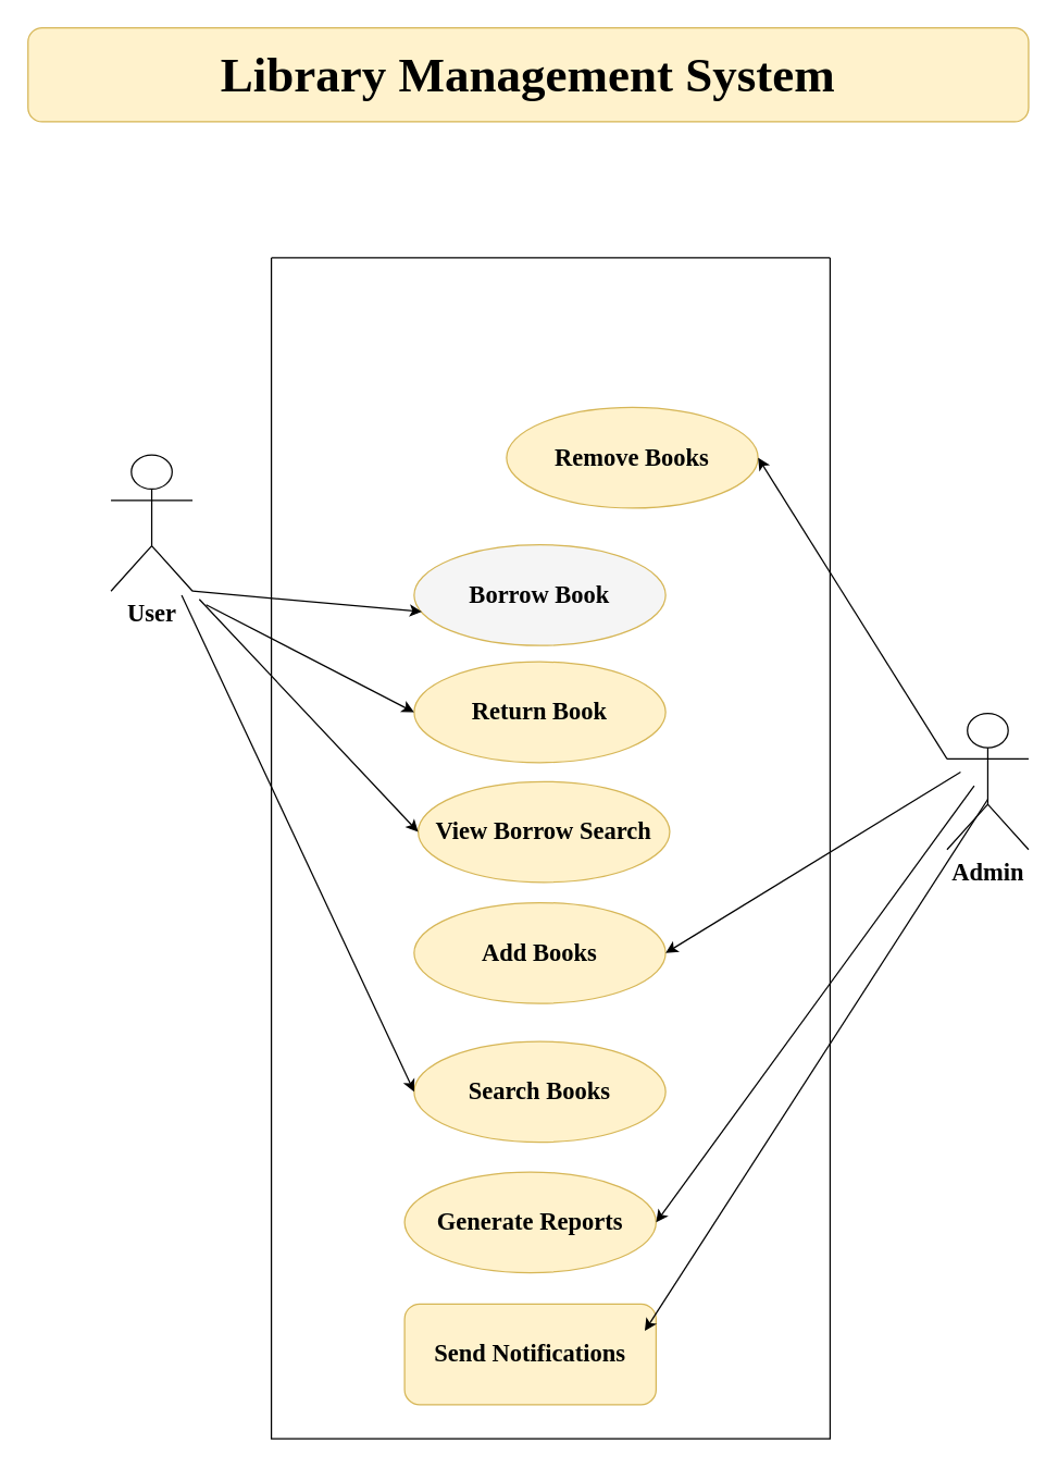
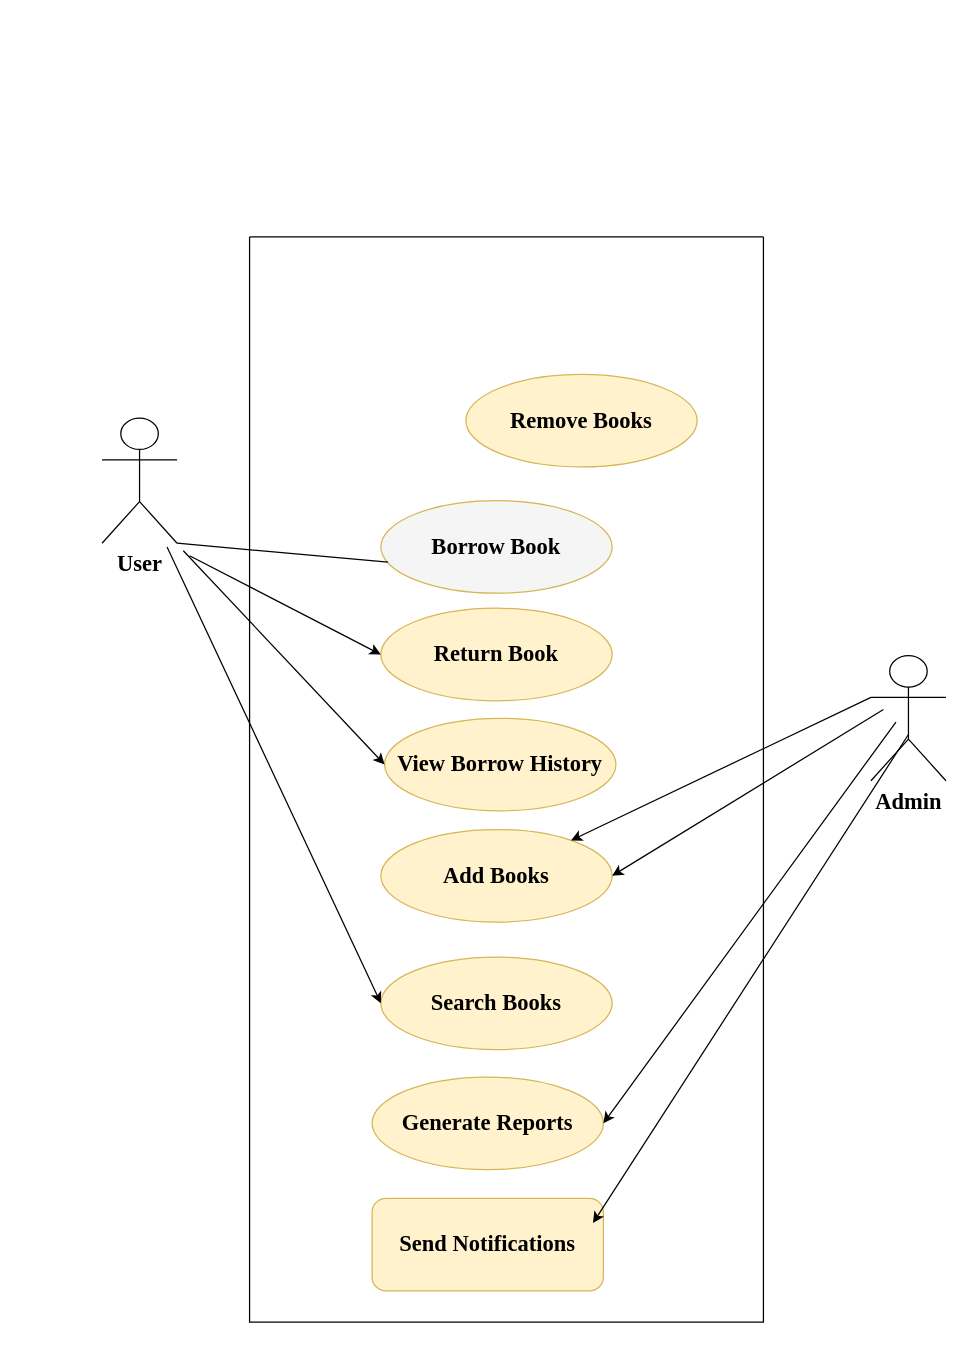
  <mxCell id="0" />
  <mxCell id="1" parent="0" />
  <mxCell id="2" value="User" style="shape=umlActor;verticalLabelPosition=bottom;verticalAlign=top;html=1;outlineConnect=0;fontFamily=Times New Roman;fontStyle=1;fontSize=18;" vertex="1" parent="1"><mxGeometry x="81" y="334" width="60" height="100" as="geometry" /></mxCell>
  <mxCell id="3" value="Admin" style="shape=umlActor;verticalLabelPosition=bottom;verticalAlign=top;html=1;outlineConnect=0;fontFamily=Times New Roman;fontStyle=1;fontSize=18;" vertex="1" parent="1"><mxGeometry x="696" y="524" width="60" height="100" as="geometry" /></mxCell>
  <mxCell id="4" value="" style="swimlane;startSize=0;fontFamily=Times New Roman;fontStyle=1;fontSize=18;" vertex="1" parent="1"><mxGeometry x="199" y="189" width="411" height="868" as="geometry" /></mxCell>
  <mxCell id="5" value="Search Books" style="ellipse;whiteSpace=wrap;html=1;fontFamily=Times New Roman;fontStyle=1;fontSize=18;fillColor=#fff2cc;strokeColor=#d6b656;" vertex="1" parent="4"><mxGeometry x="105" y="576" width="185" height="74" as="geometry" /></mxCell>
  <mxCell id="6" value="Borrow Book" style="ellipse;whiteSpace=wrap;html=1;fontFamily=Times New Roman;fontStyle=1;fontSize=18;fillColor=#f5f5f5;strokeColor=#d6b656;" vertex="1" parent="4"><mxGeometry x="105" y="211" width="185" height="74" as="geometry" /></mxCell>
  <mxCell id="7" value="Return Book" style="ellipse;whiteSpace=wrap;html=1;fontFamily=Times New Roman;fontStyle=1;fontSize=18;fillColor=#fff2cc;strokeColor=#d6b656;" vertex="1" parent="4"><mxGeometry x="105" y="297" width="185" height="74" as="geometry" /></mxCell>
- <mxCell id="8" value="View Borrow Search" style="ellipse;whiteSpace=wrap;html=1;fontFamily=Times New Roman;fontStyle=1;fontSize=18;fillColor=#fff2cc;strokeColor=#d6b656;" vertex="1" parent="4"><mxGeometry x="108" y="385" width="185" height="74" as="geometry" /></mxCell>
+ <mxCell id="8" value="View Borrow History" style="ellipse;whiteSpace=wrap;html=1;fontFamily=Times New Roman;fontStyle=1;fontSize=18;fillColor=#fff2cc;strokeColor=#d6b656;" vertex="1" parent="4"><mxGeometry x="108" y="385" width="185" height="74" as="geometry" /></mxCell>
  <mxCell id="9" value="Add Books" style="ellipse;whiteSpace=wrap;html=1;fontFamily=Times New Roman;fontStyle=1;fontSize=18;fillColor=#fff2cc;strokeColor=#d6b656;" vertex="1" parent="4"><mxGeometry x="105" y="474" width="185" height="74" as="geometry" /></mxCell>
  <mxCell id="10" value="Remove Books" style="ellipse;whiteSpace=wrap;html=1;fontFamily=Times New Roman;fontStyle=1;fontSize=18;fillColor=#fff2cc;strokeColor=#d6b656;" vertex="1" parent="4"><mxGeometry x="173" y="110" width="185" height="74" as="geometry" /></mxCell>
  <mxCell id="11" value="Generate Reports" style="ellipse;whiteSpace=wrap;html=1;fontFamily=Times New Roman;fontStyle=1;fontSize=18;fillColor=#fff2cc;strokeColor=#d6b656;" vertex="1" parent="4"><mxGeometry x="98" y="672" width="185" height="74" as="geometry" /></mxCell>
  <mxCell id="12" value="Send Notifications" style="whiteSpace=wrap;html=1;fontFamily=Times New Roman;fontStyle=1;fontSize=18;fillColor=#fff2cc;strokeColor=#d6b656;rounded=1;" vertex="1" parent="4"><mxGeometry x="98" y="769" width="185" height="74" as="geometry" /></mxCell>
  <mxCell id="13" value="" style="endArrow=classic;html=1;rounded=0;entryX=0;entryY=0.5;entryDx=0;entryDy=0;fontFamily=Times New Roman;fontStyle=1;fontSize=18;" edge="1" parent="1" target="5"><mxGeometry width="50" height="50" relative="1" as="geometry"><mxPoint x="133" y="437" as="sourcePoint" /><mxPoint x="323" y="271" as="targetPoint" /></mxGeometry></mxCell>
- <mxCell id="14" value="" style="endArrow=classic;html=1;rounded=0;entryX=0.031;entryY=0.664;entryDx=0;entryDy=0;entryPerimeter=0;exitX=1;exitY=1;exitDx=0;exitDy=0;exitPerimeter=0;fontFamily=Times New Roman;fontStyle=1;fontSize=18;" edge="1" parent="1" source="2" target="6"><mxGeometry width="50" height="50" relative="1" as="geometry"><mxPoint x="143" y="447" as="sourcePoint" /><mxPoint x="314" y="812" as="targetPoint" /></mxGeometry></mxCell>
+ <mxCell id="14" value="" style="endArrow=none;html=1;rounded=0;entryX=0.031;entryY=0.664;entryDx=0;entryDy=0;entryPerimeter=0;exitX=1;exitY=1;exitDx=0;exitDy=0;exitPerimeter=0;fontFamily=Times New Roman;fontStyle=1;fontSize=18;" edge="1" parent="1" source="2" target="6"><mxGeometry width="50" height="50" relative="1" as="geometry"><mxPoint x="143" y="447" as="sourcePoint" /><mxPoint x="314" y="812" as="targetPoint" /></mxGeometry></mxCell>
  <mxCell id="15" value="" style="endArrow=classic;html=1;rounded=0;entryX=0;entryY=0.5;entryDx=0;entryDy=0;exitX=1;exitY=1;exitDx=0;exitDy=0;exitPerimeter=0;fontFamily=Times New Roman;fontStyle=1;fontSize=18;" edge="1" parent="1" target="7"><mxGeometry width="50" height="50" relative="1" as="geometry"><mxPoint x="151" y="444" as="sourcePoint" /><mxPoint x="320" y="459" as="targetPoint" /></mxGeometry></mxCell>
  <mxCell id="16" value="" style="endArrow=classic;html=1;rounded=0;entryX=0;entryY=0.5;entryDx=0;entryDy=0;fontFamily=Times New Roman;fontStyle=1;fontSize=18;" edge="1" parent="1" target="8"><mxGeometry width="50" height="50" relative="1" as="geometry"><mxPoint x="146" y="440" as="sourcePoint" /><mxPoint x="314" y="533" as="targetPoint" /></mxGeometry></mxCell>
- <mxCell id="17" value="" style="endArrow=classic;html=1;rounded=0;exitX=0;exitY=0.333;exitDx=0;exitDy=0;exitPerimeter=0;entryX=1;entryY=0.5;entryDx=0;entryDy=0;fontFamily=Times New Roman;fontStyle=1;fontSize=18;" edge="1" parent="1" source="3" target="10"><mxGeometry width="50" height="50" relative="1" as="geometry"><mxPoint x="151" y="444" as="sourcePoint" /><mxPoint x="323" y="271" as="targetPoint" /></mxGeometry></mxCell>
+ <mxCell id="17" value="" style="endArrow=classic;html=1;rounded=0;exitX=0;exitY=0.333;exitDx=0;exitDy=0;exitPerimeter=0;fontFamily=Times New Roman;fontStyle=1;fontSize=18;" edge="1" parent="1" source="3" target="9"><mxGeometry width="50" height="50" relative="1" as="geometry"><mxPoint x="151" y="444" as="sourcePoint" /><mxPoint x="323" y="271" as="targetPoint" /></mxGeometry></mxCell>
  <mxCell id="18" value="" style="endArrow=classic;html=1;rounded=0;exitX=0;exitY=0.333;exitDx=0;exitDy=0;exitPerimeter=0;entryX=1;entryY=0.5;entryDx=0;entryDy=0;fontFamily=Times New Roman;fontStyle=1;fontSize=18;" edge="1" parent="1" target="9"><mxGeometry width="50" height="50" relative="1" as="geometry"><mxPoint x="706" y="567" as="sourcePoint" /><mxPoint x="492" y="346" as="targetPoint" /></mxGeometry></mxCell>
  <mxCell id="19" value="" style="endArrow=classic;html=1;rounded=0;exitX=0;exitY=0.333;exitDx=0;exitDy=0;exitPerimeter=0;entryX=1;entryY=0.5;entryDx=0;entryDy=0;fontFamily=Times New Roman;fontStyle=1;fontSize=18;" edge="1" parent="1" target="11"><mxGeometry width="50" height="50" relative="1" as="geometry"><mxPoint x="716" y="577" as="sourcePoint" /><mxPoint x="499" y="710" as="targetPoint" /></mxGeometry></mxCell>
  <mxCell id="20" value="" style="endArrow=classic;html=1;rounded=0;exitX=0;exitY=0.333;exitDx=0;exitDy=0;exitPerimeter=0;entryX=0.955;entryY=0.267;entryDx=0;entryDy=0;entryPerimeter=0;fontFamily=Times New Roman;fontStyle=1;fontSize=18;" edge="1" parent="1" target="12"><mxGeometry width="50" height="50" relative="1" as="geometry"><mxPoint x="726" y="587" as="sourcePoint" /><mxPoint x="492" y="908" as="targetPoint" /></mxGeometry></mxCell>
- <mxCell id="21" value="&lt;font style=&quot;font-size: 36px;&quot; face=&quot;Times New Roman&quot;&gt;&lt;b style=&quot;&quot;&gt;Library Management System&lt;/b&gt;&lt;/font&gt;" style="rounded=1;whiteSpace=wrap;html=1;fillColor=#fff2cc;strokeColor=#d6b656;" vertex="1" parent="1"><mxGeometry x="20" y="20" width="736" height="69" as="geometry" /></mxCell>
